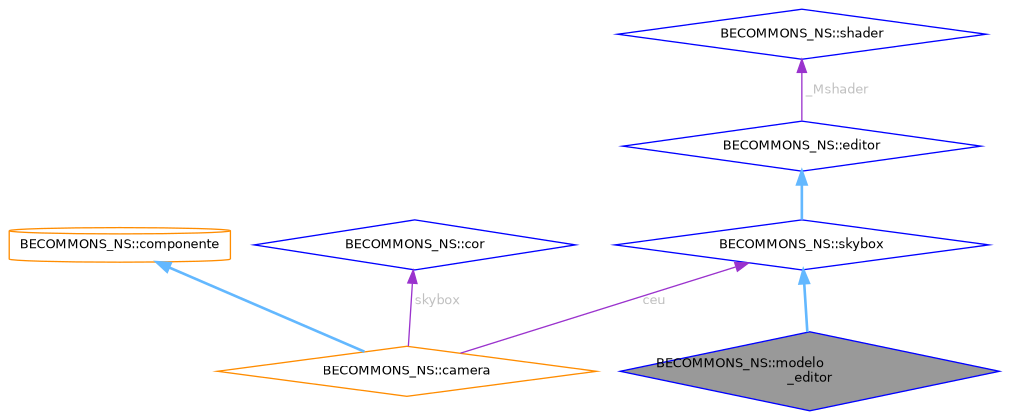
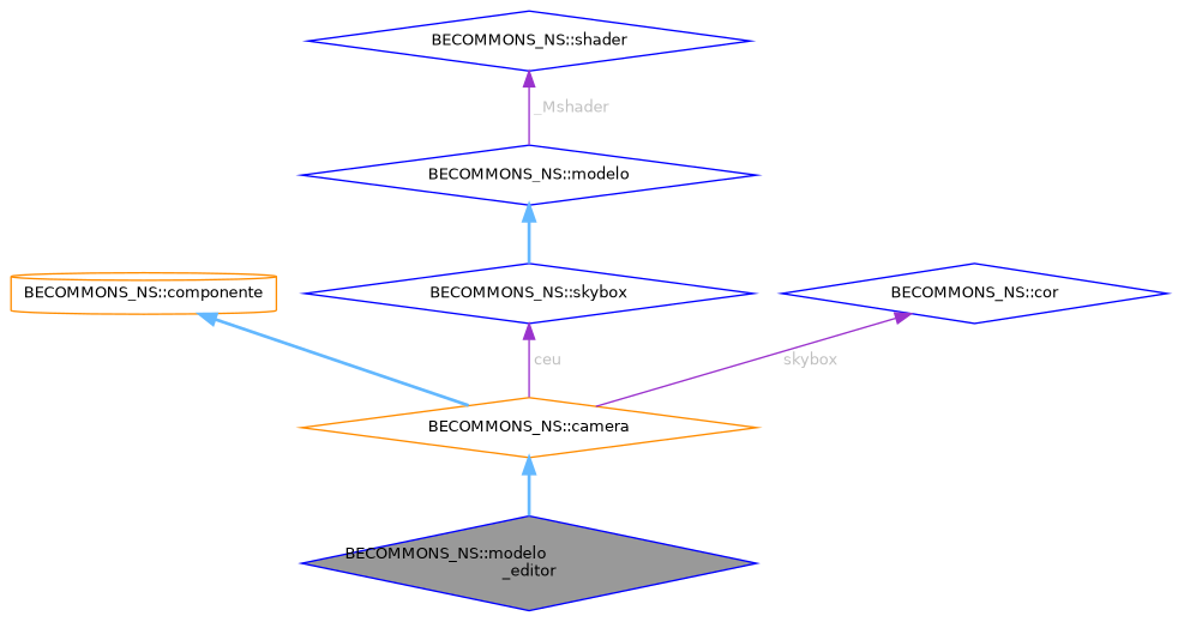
  digraph {
    node [color=blue fillcolor=white fontname=Helvetica fontsize=10 shape=diamond style=filled]
    edge [color=steelblue1 dir=back fontname=Helvetica fontsize=10 labelfontname=Helvetica labelfontsize=10 style=bold]
    n1 [fillcolor=grey60 fontcolor=black height=0.2 label="BECOMMONS_NS::modelo\l_editor" width=0.4]
    n2 [color=darkorange height=0.2 label="BECOMMONS_NS::camera" width=0.4]
    n3 [color=darkorange height=0.2 label="BECOMMONS_NS::componente" shape=cylinder width=0.4]
    n4 [height=0.2 label="BECOMMONS_NS::skybox" width=0.4]
-   n5 [height=0.2 label="BECOMMONS_NS::editor" width=0.4]
+   n5 [height=0.2 label="BECOMMONS_NS::modelo" width=0.4]
    n6 [height=0.2 label="BECOMMONS_NS::shader" width=0.4]
    n7 [height=0.2 label="BECOMMONS_NS::cor" width=0.4]
-   n4 -> n1
+   n2 -> n1
    n3 -> n2
    n4 -> n2 [color=darkorchid3 fontcolor=grey label=" ceu" style=solid]
    n5 -> n4
    n6 -> n5 [color=darkorchid3 fontcolor=grey label=" _Mshader" style=solid]
    n7 -> n2 [color=darkorchid3 fontcolor=grey label=" skybox" style=solid]
  }
